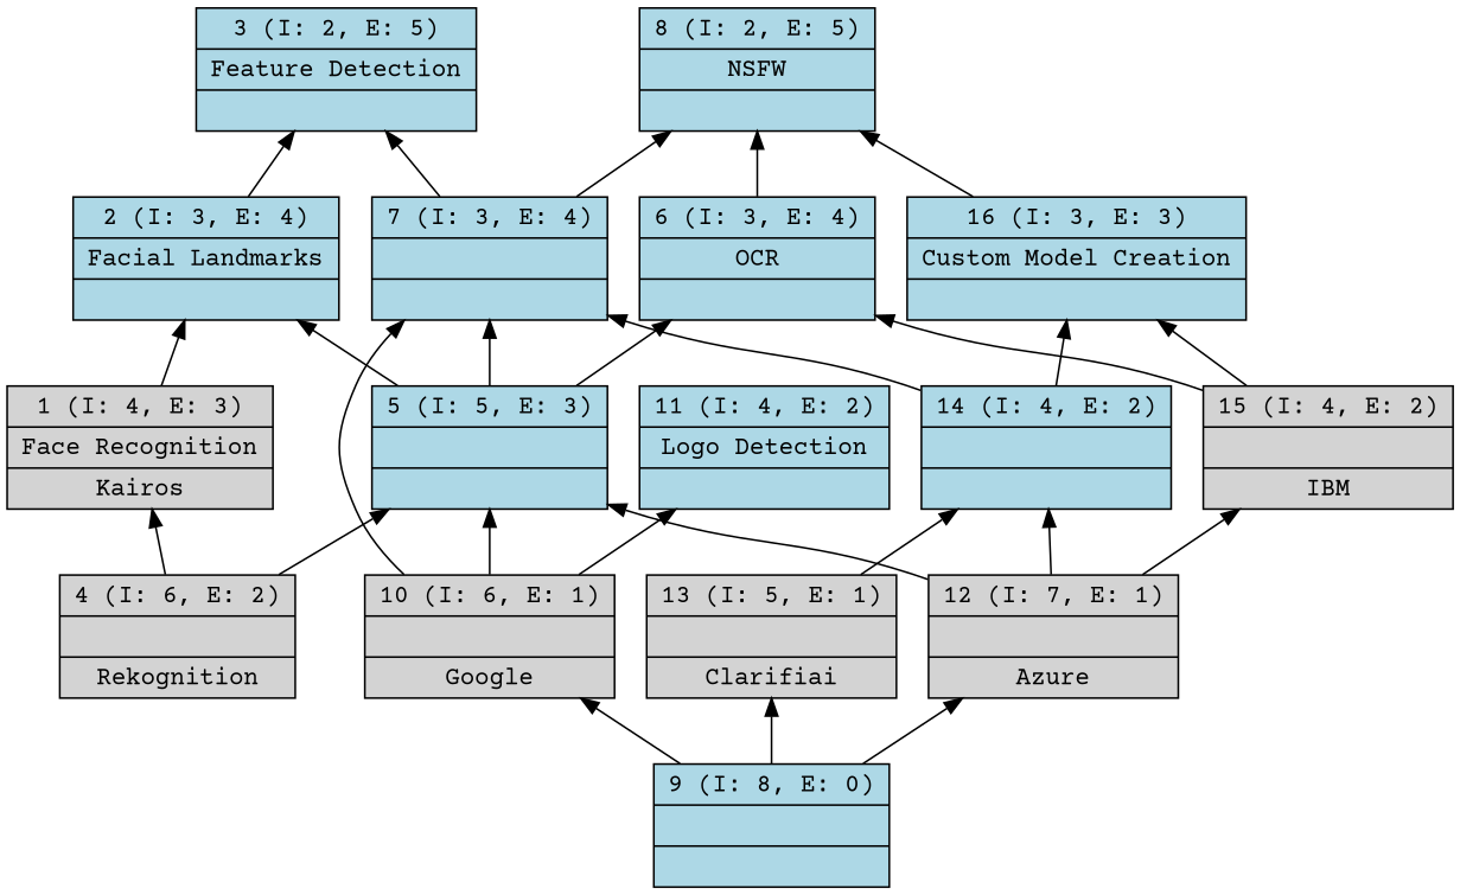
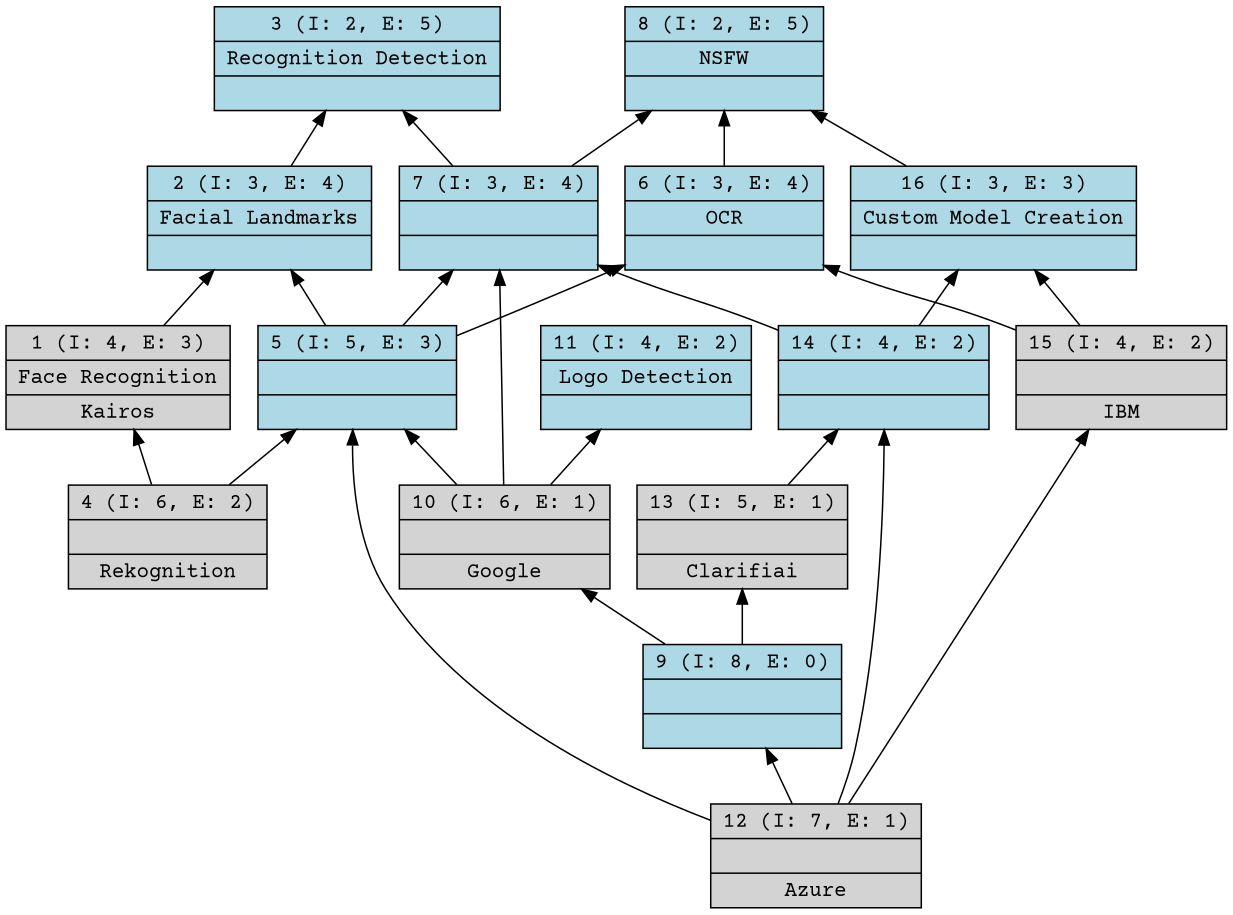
  digraph {
    fontname="Courier Prime"
    rankdir=BT
    node [fontname="Courier Prime" shape=record style=filled fillcolor=lightblue]
    edge [fontname="Courier Prime"]
    n1 [label="{1 (I: 4, E: 3)|Face Recognition\n|Kairos\n}" fillcolor=""]
    n2 [label="{2 (I: 3, E: 4)|Facial Landmarks\n|}"]
-   n3 [label="{3 (I: 2, E: 5)|Feature Detection\n|}"]
+   n3 [label="{3 (I: 2, E: 5)|Recognition Detection\n|}"]
    n4 [label="{4 (I: 6, E: 2)||Rekognition\n}" fillcolor=""]
    n5 [label="{5 (I: 5, E: 3)||}"]
    n6 [label="{6 (I: 3, E: 4)|OCR\n|}"]
    n7 [label="{7 (I: 3, E: 4)||}"]
    n8 [label="{8 (I: 2, E: 5)|NSFW\n|}"]
    n9 [label="{9 (I: 8, E: 0)||}"]
    n10 [label="{10 (I: 6, E: 1)||Google\n}" fillcolor=""]
    n11 [label="{12 (I: 7, E: 1)||Azure\n}" fillcolor=""]
    n12 [label="{13 (I: 5, E: 1)||Clarifiai\n}" fillcolor=""]
    n13 [label="{11 (I: 4, E: 2)|Logo Detection\n|}"]
    n14 [label="{14 (I: 4, E: 2)||}"]
    n15 [label="{15 (I: 4, E: 2)||IBM\n}" fillcolor=""]
    n16 [label="{16 (I: 3, E: 3)|Custom Model Creation\n|}"]
    n1 -> n2
    n2 -> n3
    n4 -> n1
    n4 -> n5
    n5 -> n2
    n5 -> n6
    n5 -> n7
    n6 -> n8
    n7 -> n3
    n7 -> n8
    n9 -> n10
-   n9 -> n11
+   n11 -> n9
    n9 -> n12
    n10 -> n5
    n10 -> n7
    n10 -> n13
    n11 -> n5
    n11 -> n14
    n11 -> n15
    n12 -> n14
    n14 -> n7
    n14 -> n16
    n15 -> n6
    n15 -> n16
    n16 -> n8
  }
